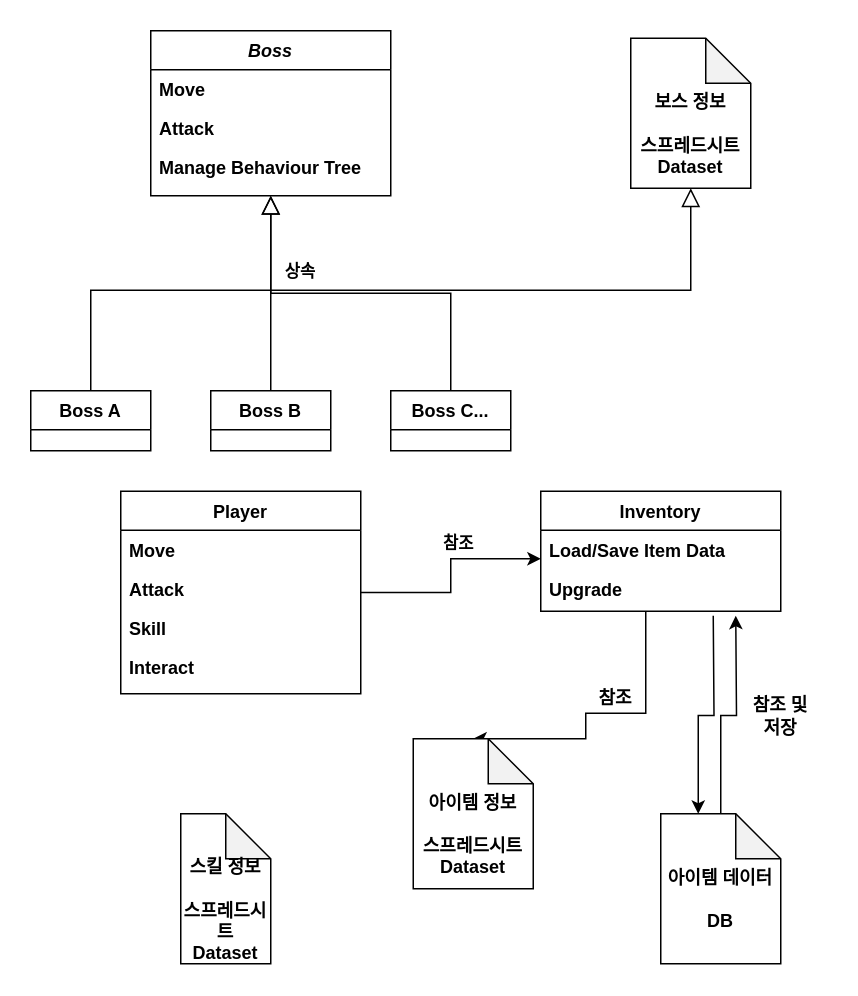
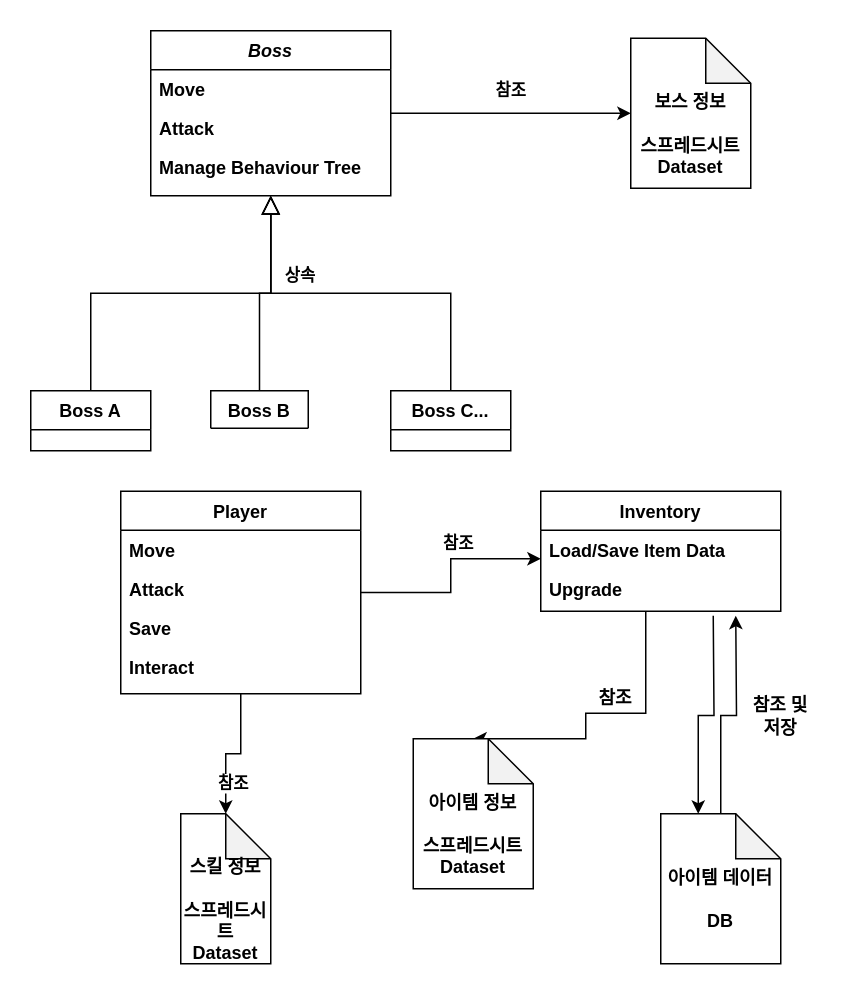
  <mxCell id="0" />
  <mxCell id="1" parent="0" />
+ <mxCell id="2" value="참조" style="edgeStyle=orthogonalEdgeStyle;rounded=0;orthogonalLoop=1;jettySize=auto;html=1;entryX=0;entryY=0.5;entryDx=0;entryDy=0;entryPerimeter=0;fontStyle=1" parent="1" source="3" target="29" edge="1"><mxGeometry y="15" relative="1" as="geometry"><mxPoint x="380" y="75" as="targetPoint" /><Array as="points"><mxPoint x="400" y="75" /></Array><mxPoint as="offset" /></mxGeometry></mxCell>
  <mxCell id="3" value="Boss" style="swimlane;fontStyle=3;align=center;verticalAlign=top;childLayout=stackLayout;horizontal=1;startSize=26;horizontalStack=0;resizeParent=1;resizeLast=0;collapsible=1;marginBottom=0;rounded=0;shadow=0;strokeWidth=1;" parent="1" vertex="1"><mxGeometry x="100" y="20" width="160" height="110" as="geometry"><mxRectangle x="230" y="140" width="160" height="26" as="alternateBounds" /></mxGeometry></mxCell>
  <mxCell id="4" value="Move" style="text;align=left;verticalAlign=top;spacingLeft=4;spacingRight=4;overflow=hidden;rotatable=0;points=[[0,0.5],[1,0.5]];portConstraint=eastwest;fontStyle=1" parent="3" vertex="1"><mxGeometry y="26" width="160" height="26" as="geometry" /></mxCell>
  <mxCell id="5" value="Attack" style="text;align=left;verticalAlign=top;spacingLeft=4;spacingRight=4;overflow=hidden;rotatable=0;points=[[0,0.5],[1,0.5]];portConstraint=eastwest;rounded=0;shadow=0;html=0;fontStyle=1" parent="3" vertex="1"><mxGeometry y="52" width="160" height="26" as="geometry" /></mxCell>
  <mxCell id="6" value="Manage Behaviour Tree" style="text;align=left;verticalAlign=top;spacingLeft=4;spacingRight=4;overflow=hidden;rotatable=0;points=[[0,0.5],[1,0.5]];portConstraint=eastwest;rounded=0;shadow=0;html=0;fontStyle=1" parent="3" vertex="1"><mxGeometry y="78" width="160" height="26" as="geometry" /></mxCell>
  <mxCell id="7" value="Boss A" style="swimlane;fontStyle=1;align=center;verticalAlign=top;childLayout=stackLayout;horizontal=1;startSize=26;horizontalStack=0;resizeParent=1;resizeLast=0;collapsible=1;marginBottom=0;rounded=0;shadow=0;strokeWidth=1;" parent="1" vertex="1"><mxGeometry x="20" y="260" width="80" height="40" as="geometry"><mxRectangle x="130" y="380" width="160" height="26" as="alternateBounds" /></mxGeometry></mxCell>
- <mxCell id="8" value="" style="endArrow=block;endSize=10;endFill=0;shadow=0;strokeWidth=1;rounded=0;edgeStyle=elbowEdgeStyle;elbow=vertical;fontStyle=1;" parent="1" source="7" target="29" edge="1"><mxGeometry width="160" relative="1" as="geometry"><mxPoint x="80" y="103" as="sourcePoint" /><mxPoint x="80" y="103" as="targetPoint" /></mxGeometry></mxCell>
- <mxCell id="9" value="Boss B" style="swimlane;fontStyle=1;align=center;verticalAlign=top;childLayout=stackLayout;horizontal=1;startSize=26;horizontalStack=0;resizeParent=1;resizeLast=0;collapsible=1;marginBottom=0;rounded=0;shadow=0;strokeWidth=1;" parent="1" vertex="1"><mxGeometry x="140" y="260" width="80" height="40" as="geometry"><mxRectangle x="340" y="380" width="170" height="26" as="alternateBounds" /></mxGeometry></mxCell>
+ <mxCell id="8" value="" style="endArrow=block;endSize=10;endFill=0;shadow=0;strokeWidth=1;rounded=0;edgeStyle=elbowEdgeStyle;elbow=vertical;fontStyle=1" parent="1" source="7" target="3" edge="1"><mxGeometry width="160" relative="1" as="geometry"><mxPoint x="80" y="103" as="sourcePoint" /><mxPoint x="80" y="103" as="targetPoint" /></mxGeometry></mxCell>
+ <mxCell id="9" value="Boss B" style="swimlane;fontStyle=1;align=center;verticalAlign=top;childLayout=stackLayout;horizontal=1;startSize=26;horizontalStack=0;resizeParent=1;resizeLast=0;collapsible=1;marginBottom=0;rounded=0;shadow=0;strokeWidth=1;" parent="1" vertex="1"><mxGeometry x="140" y="260" width="65" height="25" as="geometry"><mxRectangle x="340" y="380" width="170" height="26" as="alternateBounds" /></mxGeometry></mxCell>
  <mxCell id="10" value="상속" style="endArrow=block;endSize=10;endFill=0;shadow=0;strokeWidth=1;rounded=0;edgeStyle=elbowEdgeStyle;elbow=vertical;fontStyle=1" parent="1" source="9" target="3" edge="1"><mxGeometry x="0.231" y="-20" width="160" relative="1" as="geometry"><mxPoint x="90" y="273" as="sourcePoint" /><mxPoint x="190" y="171" as="targetPoint" /><mxPoint as="offset" /></mxGeometry></mxCell>
+ <mxCell id="11" value="참조" style="edgeStyle=orthogonalEdgeStyle;rounded=0;orthogonalLoop=1;jettySize=auto;html=1;fontStyle=1" parent="1" source="13" target="26" edge="1"><mxGeometry y="20" relative="1" as="geometry"><mxPoint as="offset" /></mxGeometry></mxCell>
  <mxCell id="12" value="참조" style="edgeStyle=orthogonalEdgeStyle;rounded=0;orthogonalLoop=1;jettySize=auto;html=1;entryX=0;entryY=0.731;entryDx=0;entryDy=0;entryPerimeter=0;fontStyle=1" parent="1" source="13" target="23" edge="1"><mxGeometry x="0.22" y="10" relative="1" as="geometry"><Array as="points" /><mxPoint as="offset" /></mxGeometry></mxCell>
  <mxCell id="13" value="Player" style="swimlane;fontStyle=1;align=center;verticalAlign=top;childLayout=stackLayout;horizontal=1;startSize=26;horizontalStack=0;resizeParent=1;resizeLast=0;collapsible=1;marginBottom=0;rounded=0;shadow=0;strokeWidth=1;" parent="1" vertex="1"><mxGeometry x="80" y="327" width="160" height="135" as="geometry"><mxRectangle x="550" y="140" width="160" height="26" as="alternateBounds" /></mxGeometry></mxCell>
  <mxCell id="14" value="Move" style="text;align=left;verticalAlign=top;spacingLeft=4;spacingRight=4;overflow=hidden;rotatable=0;points=[[0,0.5],[1,0.5]];portConstraint=eastwest;fontStyle=1" parent="13" vertex="1"><mxGeometry y="26" width="160" height="26" as="geometry" /></mxCell>
  <mxCell id="15" value="Attack" style="text;align=left;verticalAlign=top;spacingLeft=4;spacingRight=4;overflow=hidden;rotatable=0;points=[[0,0.5],[1,0.5]];portConstraint=eastwest;rounded=0;shadow=0;html=0;fontStyle=1" parent="13" vertex="1"><mxGeometry y="52" width="160" height="26" as="geometry" /></mxCell>
- <mxCell id="16" value="Skill" style="text;align=left;verticalAlign=top;spacingLeft=4;spacingRight=4;overflow=hidden;rotatable=0;points=[[0,0.5],[1,0.5]];portConstraint=eastwest;rounded=0;shadow=0;html=0;fontStyle=1" parent="13" vertex="1"><mxGeometry y="78" width="160" height="26" as="geometry" /></mxCell>
+ <mxCell id="16" value="Save" style="text;align=left;verticalAlign=top;spacingLeft=4;spacingRight=4;overflow=hidden;rotatable=0;points=[[0,0.5],[1,0.5]];portConstraint=eastwest;rounded=0;shadow=0;html=0;fontStyle=1" parent="13" vertex="1"><mxGeometry y="78" width="160" height="26" as="geometry" /></mxCell>
  <mxCell id="17" value="Interact" style="text;align=left;verticalAlign=top;spacingLeft=4;spacingRight=4;overflow=hidden;rotatable=0;points=[[0,0.5],[1,0.5]];portConstraint=eastwest;rounded=0;shadow=0;html=0;fontStyle=1" parent="13" vertex="1"><mxGeometry y="104" width="160" height="26" as="geometry" /></mxCell>
  <mxCell id="18" value="Boss C..." style="swimlane;fontStyle=1;align=center;verticalAlign=top;childLayout=stackLayout;horizontal=1;startSize=26;horizontalStack=0;resizeParent=1;resizeLast=0;collapsible=1;marginBottom=0;rounded=0;shadow=0;strokeWidth=1;" parent="1" vertex="1"><mxGeometry x="260" y="260" width="80" height="40" as="geometry"><mxRectangle x="340" y="380" width="170" height="26" as="alternateBounds" /></mxGeometry></mxCell>
  <mxCell id="19" value="" style="endArrow=block;endSize=10;endFill=0;shadow=0;strokeWidth=1;rounded=0;edgeStyle=elbowEdgeStyle;elbow=vertical;exitX=0.5;exitY=0;exitDx=0;exitDy=0;fontStyle=1" parent="1" source="18" edge="1"><mxGeometry width="160" relative="1" as="geometry"><mxPoint x="70" y="270" as="sourcePoint" /><mxPoint x="180" y="130" as="targetPoint" /></mxGeometry></mxCell>
  <mxCell id="20" style="edgeStyle=orthogonalEdgeStyle;rounded=0;orthogonalLoop=1;jettySize=auto;html=1;entryX=0.5;entryY=0;entryDx=0;entryDy=0;entryPerimeter=0;fontStyle=1" parent="1" source="22" target="25" edge="1"><mxGeometry relative="1" as="geometry"><Array as="points"><mxPoint x="430" y="475" /><mxPoint x="390" y="475" /></Array></mxGeometry></mxCell>
  <mxCell id="21" style="edgeStyle=orthogonalEdgeStyle;rounded=0;orthogonalLoop=1;jettySize=auto;html=1;entryX=0;entryY=0;entryDx=25;entryDy=0;entryPerimeter=0;fontStyle=1" edge="1" parent="1" target="28"><mxGeometry relative="1" as="geometry"><mxPoint x="475" y="410" as="sourcePoint" /></mxGeometry></mxCell>
  <mxCell id="22" value="Inventory" style="swimlane;fontStyle=1;align=center;verticalAlign=top;childLayout=stackLayout;horizontal=1;startSize=26;horizontalStack=0;resizeParent=1;resizeLast=0;collapsible=1;marginBottom=0;rounded=0;shadow=0;strokeWidth=1;" parent="1" vertex="1"><mxGeometry x="360" y="327" width="160" height="80" as="geometry"><mxRectangle x="550" y="140" width="160" height="26" as="alternateBounds" /></mxGeometry></mxCell>
  <mxCell id="23" value="Load/Save Item Data" style="text;align=left;verticalAlign=top;spacingLeft=4;spacingRight=4;overflow=hidden;rotatable=0;points=[[0,0.5],[1,0.5]];portConstraint=eastwest;fontStyle=1" parent="22" vertex="1"><mxGeometry y="26" width="160" height="26" as="geometry" /></mxCell>
  <mxCell id="24" value="Upgrade" style="text;align=left;verticalAlign=top;spacingLeft=4;spacingRight=4;overflow=hidden;rotatable=0;points=[[0,0.5],[1,0.5]];portConstraint=eastwest;rounded=0;shadow=0;html=0;fontStyle=1" parent="22" vertex="1"><mxGeometry y="52" width="160" height="26" as="geometry" /></mxCell>
  <mxCell id="25" value="&lt;br&gt;&lt;br&gt;아이템 정보&lt;br&gt;&lt;br&gt;스프레드시트&lt;br&gt;Dataset" style="shape=note;whiteSpace=wrap;html=1;backgroundOutline=1;darkOpacity=0.05;fontStyle=1" parent="1" vertex="1"><mxGeometry x="275" y="492" width="80" height="100" as="geometry" /></mxCell>
  <mxCell id="26" value="&lt;br&gt;&lt;br&gt;스킬 정보&lt;br&gt;&lt;br&gt;스프레드시트&lt;br&gt;Dataset" style="shape=note;whiteSpace=wrap;html=1;backgroundOutline=1;darkOpacity=0.05;fontStyle=1" parent="1" vertex="1"><mxGeometry x="120" y="542" width="60" height="100" as="geometry" /></mxCell>
  <mxCell id="27" style="edgeStyle=orthogonalEdgeStyle;rounded=0;orthogonalLoop=1;jettySize=auto;html=1;fontStyle=1" edge="1" parent="1" source="28"><mxGeometry relative="1" as="geometry"><mxPoint x="490" y="410" as="targetPoint" /></mxGeometry></mxCell>
  <mxCell id="28" value="&lt;br&gt;아이템 데이터&lt;br&gt;&lt;br&gt;DB" style="shape=note;whiteSpace=wrap;html=1;backgroundOutline=1;darkOpacity=0.05;fontStyle=1" parent="1" vertex="1"><mxGeometry x="440" y="542" width="80" height="100" as="geometry" /></mxCell>
  <mxCell id="29" value="&lt;br&gt;&lt;br&gt;보스 정보&lt;br&gt;&lt;br&gt;스프레드시트&lt;br&gt;Dataset" style="shape=note;whiteSpace=wrap;html=1;backgroundOutline=1;darkOpacity=0.05;fontStyle=1" parent="1" vertex="1"><mxGeometry x="420" y="25" width="80" height="100" as="geometry" /></mxCell>
  <mxCell id="30" value="참조" style="text;html=1;strokeColor=none;fillColor=none;align=center;verticalAlign=middle;whiteSpace=wrap;rounded=0;fontStyle=1" parent="1" vertex="1"><mxGeometry x="380" y="450" width="60" height="30" as="geometry" /></mxCell>
  <mxCell id="31" value="참조 및&lt;br&gt;저장" style="text;html=1;strokeColor=none;fillColor=none;align=center;verticalAlign=middle;whiteSpace=wrap;rounded=0;fontStyle=1" vertex="1" parent="1"><mxGeometry x="490" y="462" width="60" height="30" as="geometry" /></mxCell>
